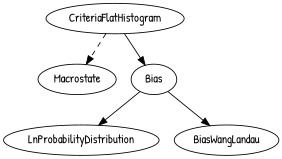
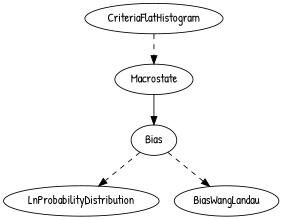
  digraph {
    fontname="Patrick Hand"
    node [fontname="Patrick Hand"]
    edge [fontname="Patrick Hand"]
    n1 [label=CriteriaFlatHistogram]
    n2 [label=Macrostate]
    n3 [label=Bias]
    LnProbabilityDistribution
    BiasWangLandau
    n1 -> n2 [style=dashed]
-   n1 -> n3
-   n3 -> LnProbabilityDistribution
-   n3 -> BiasWangLandau [style=solid]
+   n2 -> n3
+   n3 -> LnProbabilityDistribution [style=dashed]
+   n3 -> BiasWangLandau [style=dashed]
  }
